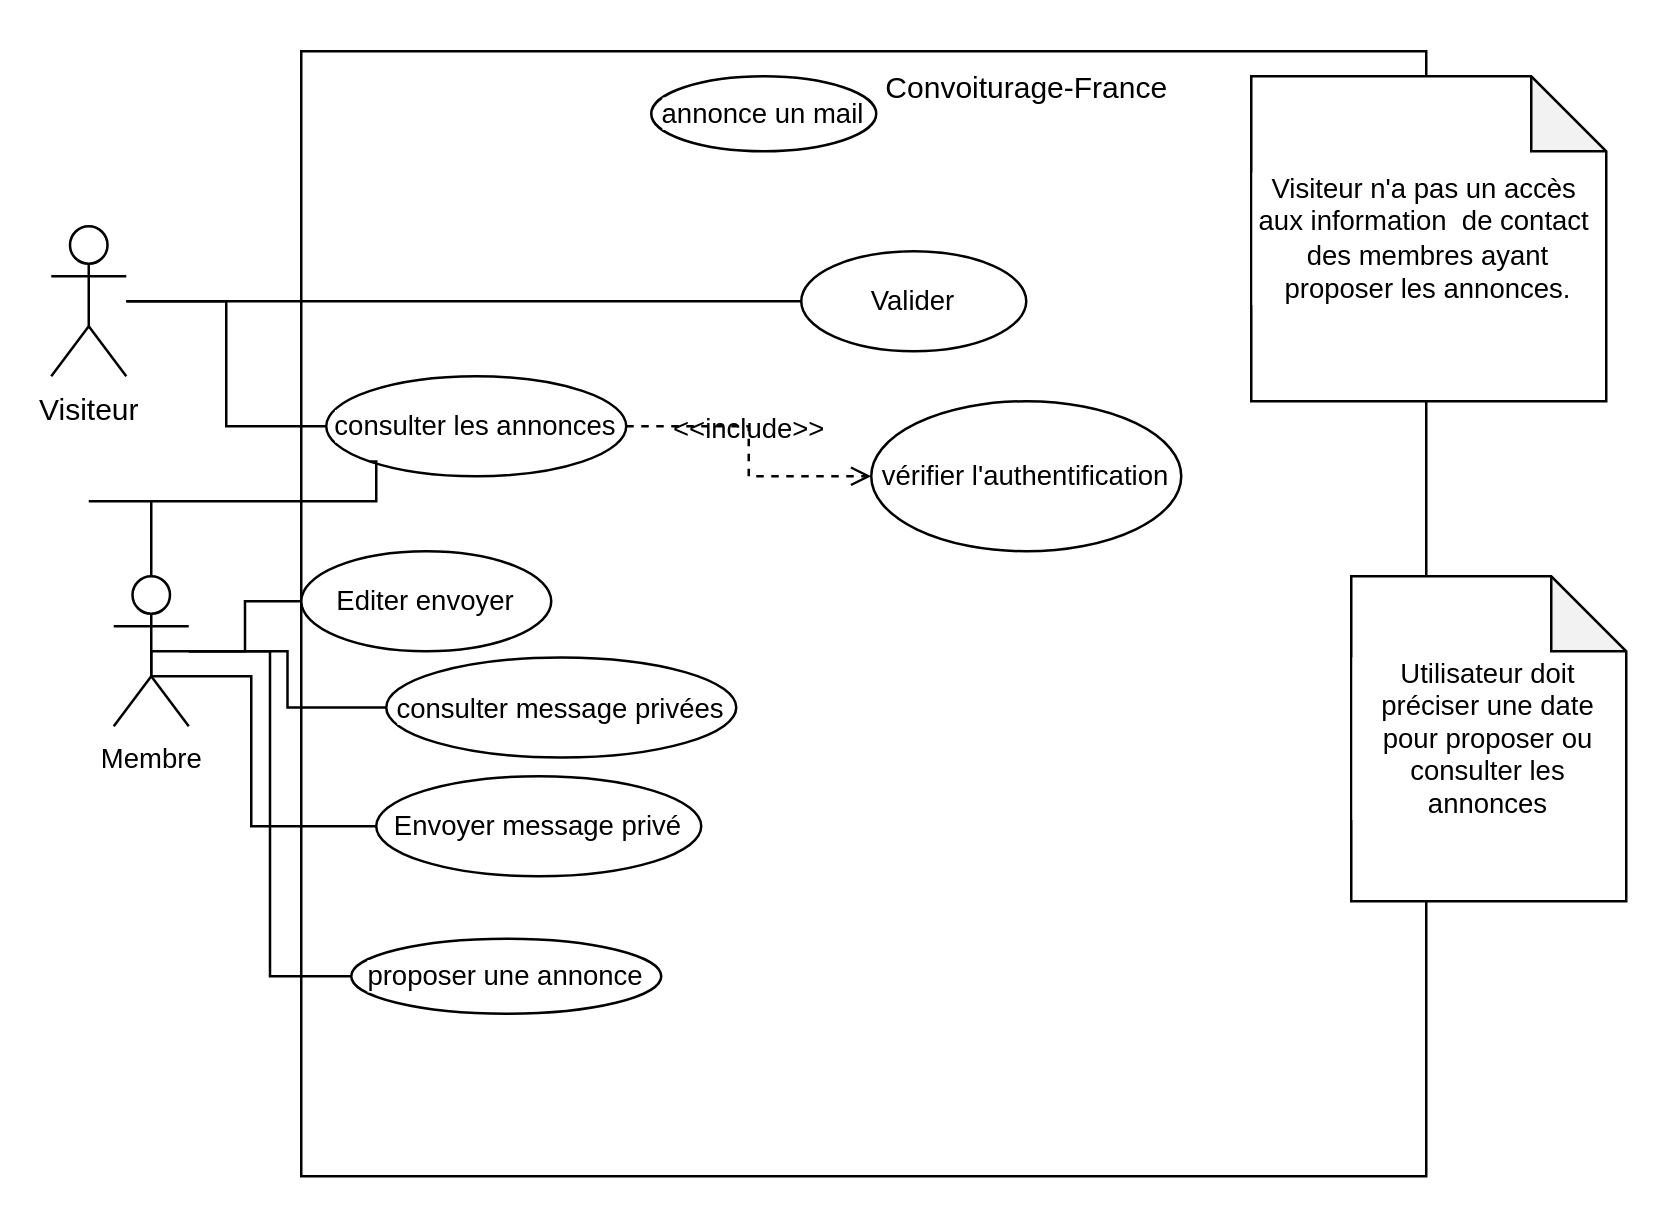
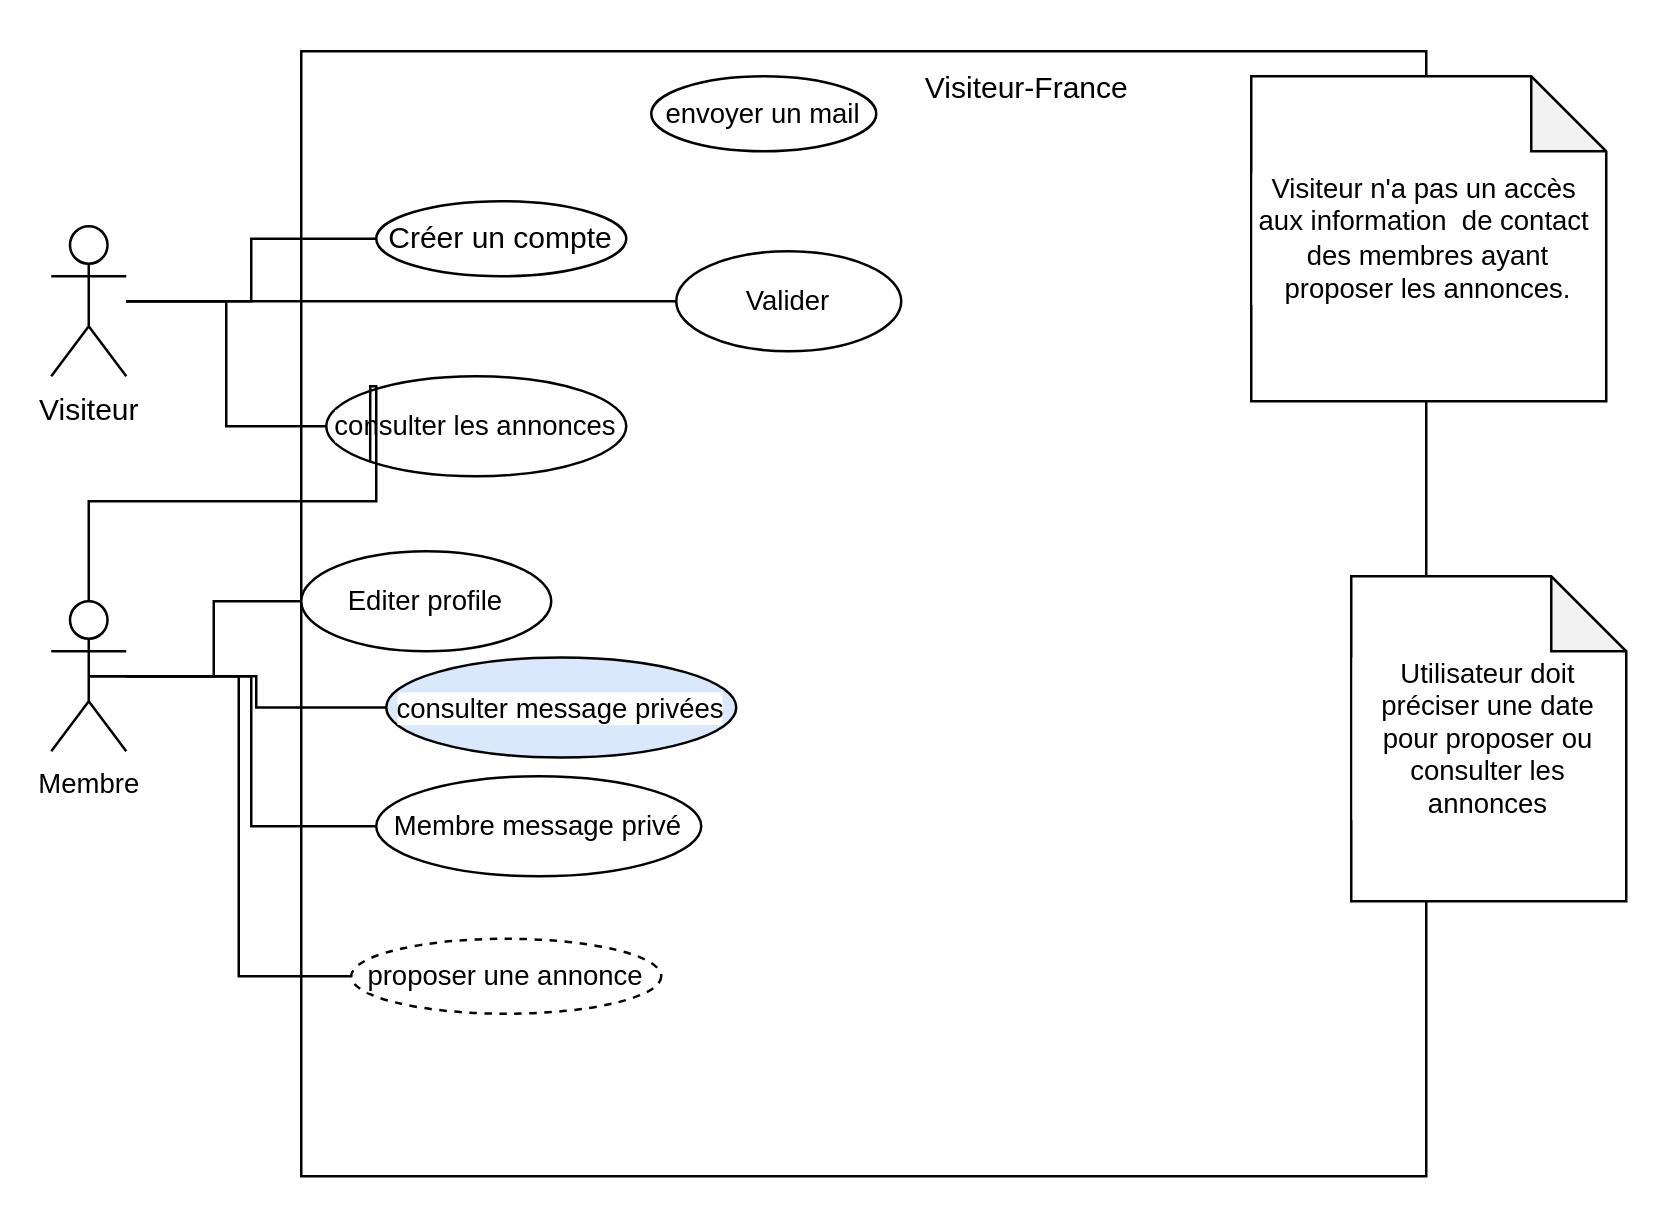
  <mxCell id="0" />
  <mxCell id="1" parent="0" />
  <mxCell id="2" value="" style="whiteSpace=wrap;html=1;aspect=fixed;" vertex="1" parent="1"><mxGeometry x="120" width="450" height="450" as="geometry" y="20" /></mxCell>
+ <mxCell id="3" style="edgeStyle=orthogonalEdgeStyle;rounded=0;orthogonalLoop=1;jettySize=auto;html=1;endArrow=none;startFill=0;" edge="1" parent="1" source="6" target="7"><mxGeometry relative="1" as="geometry" /></mxCell>
  <mxCell id="4" style="edgeStyle=orthogonalEdgeStyle;shape=connector;rounded=0;orthogonalLoop=1;jettySize=auto;html=1;strokeColor=default;align=center;verticalAlign=middle;fontFamily=Helvetica;fontSize=11;fontColor=default;labelBackgroundColor=default;startFill=0;endArrow=none;" edge="1" parent="1" source="6" target="19"><mxGeometry relative="1" as="geometry" /></mxCell>
  <mxCell id="5" style="edgeStyle=orthogonalEdgeStyle;shape=connector;rounded=0;orthogonalLoop=1;jettySize=auto;html=1;entryX=0;entryY=0.5;entryDx=0;entryDy=0;strokeColor=default;align=center;verticalAlign=middle;fontFamily=Helvetica;fontSize=11;fontColor=default;labelBackgroundColor=default;startFill=0;endArrow=none;" edge="1" parent="1" source="6" target="9"><mxGeometry relative="1" as="geometry" /></mxCell>
  <mxCell id="6" value="Visiteur" style="shape=umlActor;verticalLabelPosition=bottom;verticalAlign=top;html=1;" vertex="1" parent="1"><mxGeometry x="20" y="90" width="30" height="60" as="geometry" /></mxCell>
- <mxCell id="8" value="Convoiturage-France" style="text;html=1;align=center;verticalAlign=middle;resizable=0;points=[];autosize=1;strokeColor=none;fillColor=none;" vertex="1" parent="1"><mxGeometry x="340" width="140" height="30" as="geometry" y="20" /></mxCell>
- <mxCell id="9" value="Valider" style="ellipse;whiteSpace=wrap;html=1;fontFamily=Helvetica;fontSize=11;fontColor=default;labelBackgroundColor=default;" vertex="1" parent="1"><mxGeometry x="320" y="100" width="90" height="40" as="geometry" /></mxCell>
+ <mxCell id="7" value="Créer un compte" style="ellipse;whiteSpace=wrap;html=1;" vertex="1" parent="1"><mxGeometry x="150" y="80" width="100" height="30" as="geometry" /></mxCell>
+ <mxCell id="8" value="Visiteur-France" style="text;html=1;align=center;verticalAlign=middle;resizable=0;points=[];autosize=1;strokeColor=none;fillColor=none;" vertex="1" parent="1"><mxGeometry x="340" width="140" height="30" as="geometry" y="20" /></mxCell>
+ <mxCell id="9" value="Valider" style="ellipse;whiteSpace=wrap;html=1;fontFamily=Helvetica;fontSize=11;fontColor=default;labelBackgroundColor=default;" vertex="1" parent="1"><mxGeometry x="270" y="100" width="90" height="40" as="geometry" /></mxCell>
  <mxCell id="10" style="edgeStyle=orthogonalEdgeStyle;shape=connector;rounded=0;orthogonalLoop=1;jettySize=auto;html=1;entryX=0;entryY=0.5;entryDx=0;entryDy=0;strokeColor=default;align=center;verticalAlign=middle;fontFamily=Helvetica;fontSize=11;fontColor=default;labelBackgroundColor=default;startFill=0;endArrow=none;" edge="1" parent="1" source="12" target="13"><mxGeometry relative="1" as="geometry" /></mxCell>
  <mxCell id="11" style="edgeStyle=orthogonalEdgeStyle;shape=connector;rounded=0;orthogonalLoop=1;jettySize=auto;html=1;strokeColor=default;align=center;verticalAlign=middle;fontFamily=Helvetica;fontSize=11;fontColor=default;labelBackgroundColor=default;startFill=0;endArrow=none;entryX=0;entryY=0.5;entryDx=0;entryDy=0;" edge="1" parent="1" source="12" target="16"><mxGeometry relative="1" as="geometry"><mxPoint x="35" y="380" as="targetPoint" /></mxGeometry></mxCell>
- <mxCell id="12" value="Membre" style="shape=umlActor;verticalLabelPosition=bottom;verticalAlign=top;html=1;fontFamily=Helvetica;fontSize=11;fontColor=default;labelBackgroundColor=default;" vertex="1" parent="1"><mxGeometry x="45" y="230" width="30" height="60" as="geometry" /></mxCell>
- <mxCell id="13" value="Editer envoyer" style="ellipse;whiteSpace=wrap;html=1;fontFamily=Helvetica;fontSize=11;fontColor=default;labelBackgroundColor=default;" vertex="1" parent="1"><mxGeometry x="120" y="220" width="100" height="40" as="geometry" /></mxCell>
- <mxCell id="14" value="Envoyer message privé" style="ellipse;whiteSpace=wrap;html=1;fontFamily=Helvetica;fontSize=11;fontColor=default;labelBackgroundColor=default;" vertex="1" parent="1"><mxGeometry x="150" y="310" width="130" height="40" as="geometry" /></mxCell>
+ <mxCell id="12" value="Membre" style="shape=umlActor;verticalLabelPosition=bottom;verticalAlign=top;html=1;fontFamily=Helvetica;fontSize=11;fontColor=default;labelBackgroundColor=default;" vertex="1" parent="1"><mxGeometry x="20" y="240" width="30" height="60" as="geometry" /></mxCell>
+ <mxCell id="13" value="Editer profile" style="ellipse;whiteSpace=wrap;html=1;fontFamily=Helvetica;fontSize=11;fontColor=default;labelBackgroundColor=default;" vertex="1" parent="1"><mxGeometry x="120" y="220" width="100" height="40" as="geometry" /></mxCell>
+ <mxCell id="14" value="Membre message privé" style="ellipse;whiteSpace=wrap;html=1;fontFamily=Helvetica;fontSize=11;fontColor=default;labelBackgroundColor=default;" vertex="1" parent="1"><mxGeometry x="150" y="310" width="130" height="40" as="geometry" /></mxCell>
  <mxCell id="15" style="edgeStyle=orthogonalEdgeStyle;shape=connector;rounded=0;orthogonalLoop=1;jettySize=auto;html=1;entryX=0.5;entryY=0.5;entryDx=0;entryDy=0;entryPerimeter=0;strokeColor=default;align=center;verticalAlign=middle;fontFamily=Helvetica;fontSize=11;fontColor=default;labelBackgroundColor=default;startFill=0;endArrow=none;" edge="1" parent="1" source="14" target="12"><mxGeometry relative="1" as="geometry"><Array as="points"><mxPoint x="100" y="330" /><mxPoint x="100" y="270" /></Array></mxGeometry></mxCell>
- <mxCell id="16" value="proposer une annonce" style="ellipse;whiteSpace=wrap;html=1;fontFamily=Helvetica;fontSize=11;fontColor=default;labelBackgroundColor=default;" vertex="1" parent="1"><mxGeometry x="140" y="375" width="124" height="30" as="geometry" /></mxCell>
+ <mxCell id="16" value="proposer une annonce" style="ellipse;whiteSpace=wrap;html=1;fontFamily=Helvetica;fontSize=11;fontColor=default;labelBackgroundColor=default;dashed=1;" vertex="1" parent="1"><mxGeometry x="140" y="375" width="124" height="30" as="geometry" /></mxCell>
  <mxCell id="17" value="Utilisateur doit préciser une date pour proposer ou consulter les annonces" style="shape=note;whiteSpace=wrap;html=1;backgroundOutline=1;darkOpacity=0.05;fontFamily=Helvetica;fontSize=11;fontColor=default;labelBackgroundColor=default;" vertex="1" parent="1"><mxGeometry x="540" y="230" width="110" height="130" as="geometry" /></mxCell>
- <mxCell id="18" value="consulter message privées" style="ellipse;whiteSpace=wrap;html=1;fontFamily=Helvetica;fontSize=11;fontColor=default;labelBackgroundColor=default;" vertex="1" parent="1"><mxGeometry x="154" y="262.5" width="140" height="40" as="geometry" /></mxCell>
+ <mxCell id="18" value="consulter message privées" style="ellipse;whiteSpace=wrap;html=1;fontFamily=Helvetica;fontSize=11;fontColor=default;labelBackgroundColor=default;fillColor=#dae8fc;" vertex="1" parent="1"><mxGeometry x="154" y="262.5" width="140" height="40" as="geometry" /></mxCell>
  <mxCell id="19" value="consulter les annonces" style="ellipse;whiteSpace=wrap;html=1;fontFamily=Helvetica;fontSize=11;fontColor=default;labelBackgroundColor=default;" vertex="1" parent="1"><mxGeometry x="130" y="150" width="120" height="40" as="geometry" /></mxCell>
  <mxCell id="20" value="Visiteur n'a pas un accès&amp;nbsp;&lt;div&gt;aux information&amp;nbsp; de contact&amp;nbsp;&lt;/div&gt;&lt;div&gt;des membres ayant proposer les annonces.&lt;/div&gt;" style="shape=note;whiteSpace=wrap;html=1;backgroundOutline=1;darkOpacity=0.05;fontFamily=Helvetica;fontSize=11;fontColor=default;labelBackgroundColor=default;" vertex="1" parent="1"><mxGeometry x="500" y="30" width="142" height="130" as="geometry" /></mxCell>
  <mxCell id="21" style="edgeStyle=orthogonalEdgeStyle;shape=connector;rounded=0;orthogonalLoop=1;jettySize=auto;html=1;entryX=0;entryY=1;entryDx=0;entryDy=0;strokeColor=default;align=center;verticalAlign=middle;fontFamily=Helvetica;fontSize=11;fontColor=default;labelBackgroundColor=default;startFill=0;endArrow=none;" edge="1" parent="1" source="12" target="19"><mxGeometry relative="1" as="geometry"><Array as="points"><mxPoint x="35" y="200" /><mxPoint x="150" y="200" /><mxPoint x="150" y="154" /></Array></mxGeometry></mxCell>
  <mxCell id="22" style="edgeStyle=orthogonalEdgeStyle;shape=connector;rounded=0;orthogonalLoop=1;jettySize=auto;html=1;entryX=0.5;entryY=0.5;entryDx=0;entryDy=0;entryPerimeter=0;strokeColor=default;align=center;verticalAlign=middle;fontFamily=Helvetica;fontSize=11;fontColor=default;labelBackgroundColor=default;startFill=0;endArrow=none;" edge="1" parent="1" source="18" target="12"><mxGeometry relative="1" as="geometry" /></mxCell>
- <mxCell id="23" value="annonce un mail" style="ellipse;whiteSpace=wrap;html=1;fontFamily=Helvetica;fontSize=11;fontColor=default;labelBackgroundColor=default;" vertex="1" parent="1"><mxGeometry x="260" y="30" width="90" height="30" as="geometry" /></mxCell>
- <mxCell id="24" value="vérifier l'authentification" style="ellipse;whiteSpace=wrap;html=1;fontFamily=Helvetica;fontSize=11;fontColor=default;labelBackgroundColor=default;" vertex="1" parent="1"><mxGeometry x="348" y="160" width="124" height="60" as="geometry" /></mxCell>
- <mxCell id="25" value="&amp;lt;&amp;lt;include&amp;gt;&amp;gt;" style="html=1;verticalAlign=bottom;labelBackgroundColor=none;endArrow=open;endFill=0;dashed=1;rounded=0;strokeColor=default;align=center;fontFamily=Helvetica;fontSize=11;fontColor=default;edgeStyle=orthogonalEdgeStyle;entryX=0;entryY=0.5;entryDx=0;entryDy=0;exitX=1;exitY=0.5;exitDx=0;exitDy=0;" edge="1" parent="1" source="19" target="24"><mxGeometry width="160" relative="1" as="geometry"><mxPoint x="210" y="240" as="sourcePoint" /><mxPoint x="370" y="240" as="targetPoint" /></mxGeometry></mxCell>
+ <mxCell id="23" value="envoyer un mail" style="ellipse;whiteSpace=wrap;html=1;fontFamily=Helvetica;fontSize=11;fontColor=default;labelBackgroundColor=default;" vertex="1" parent="1"><mxGeometry x="260" y="30" width="90" height="30" as="geometry" /></mxCell>
